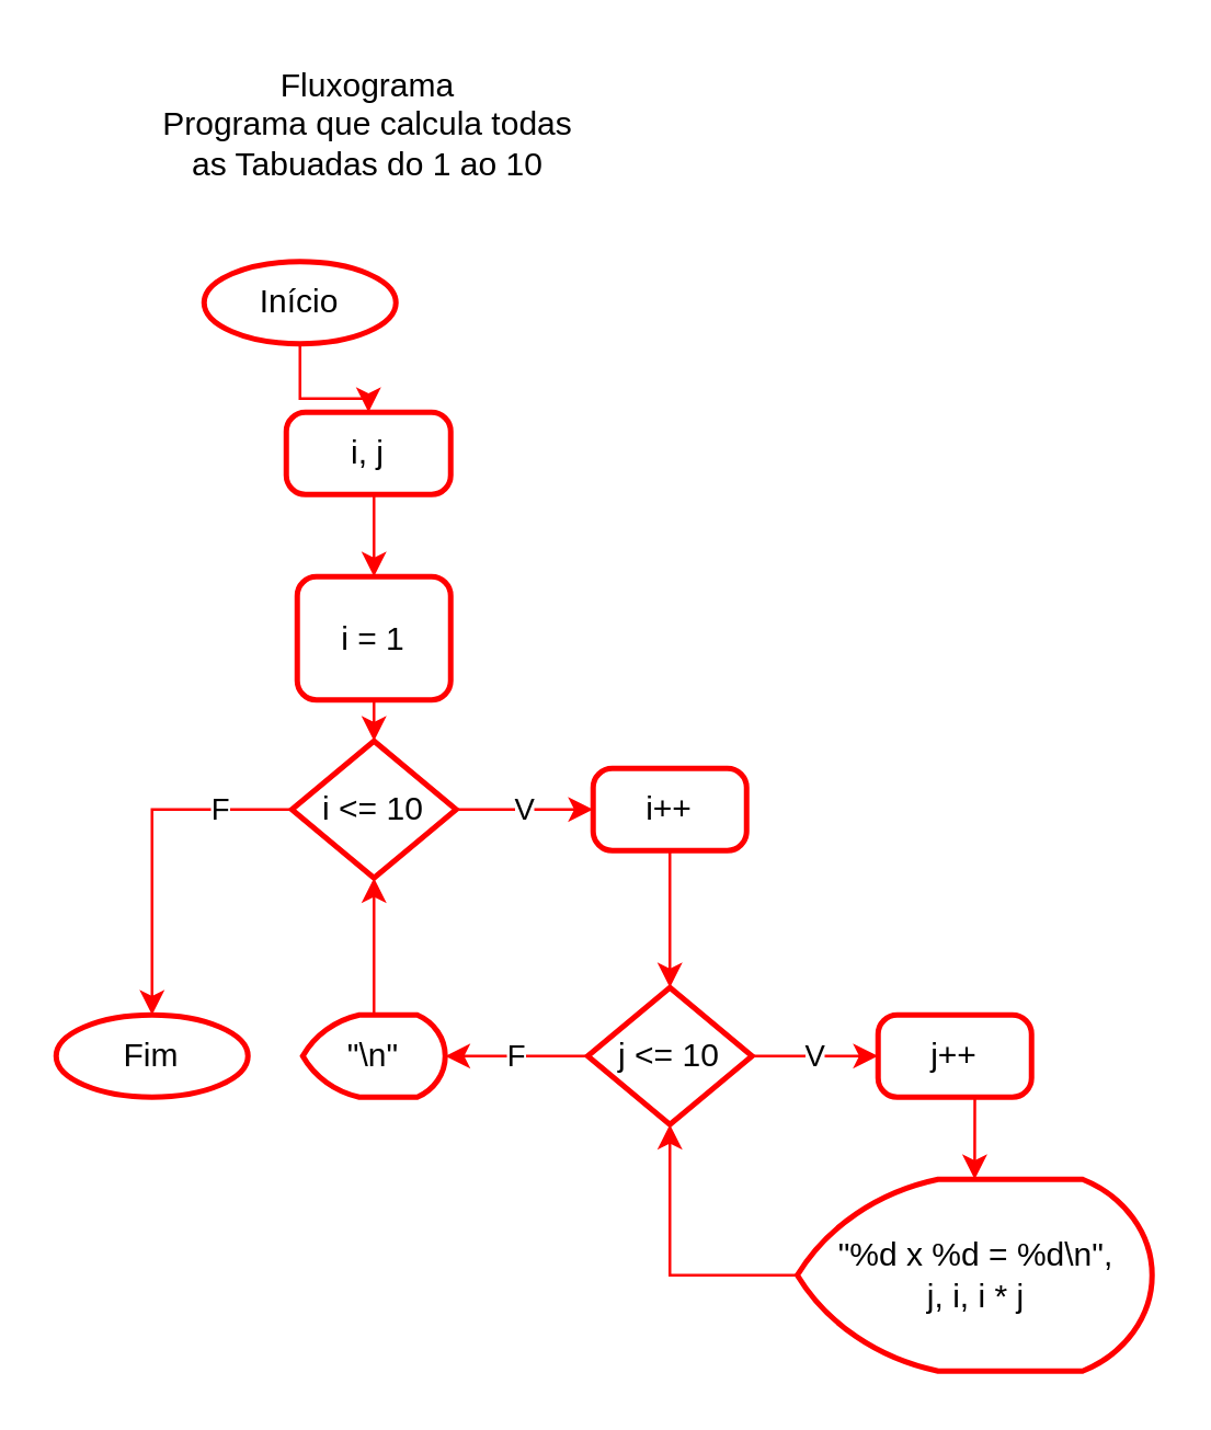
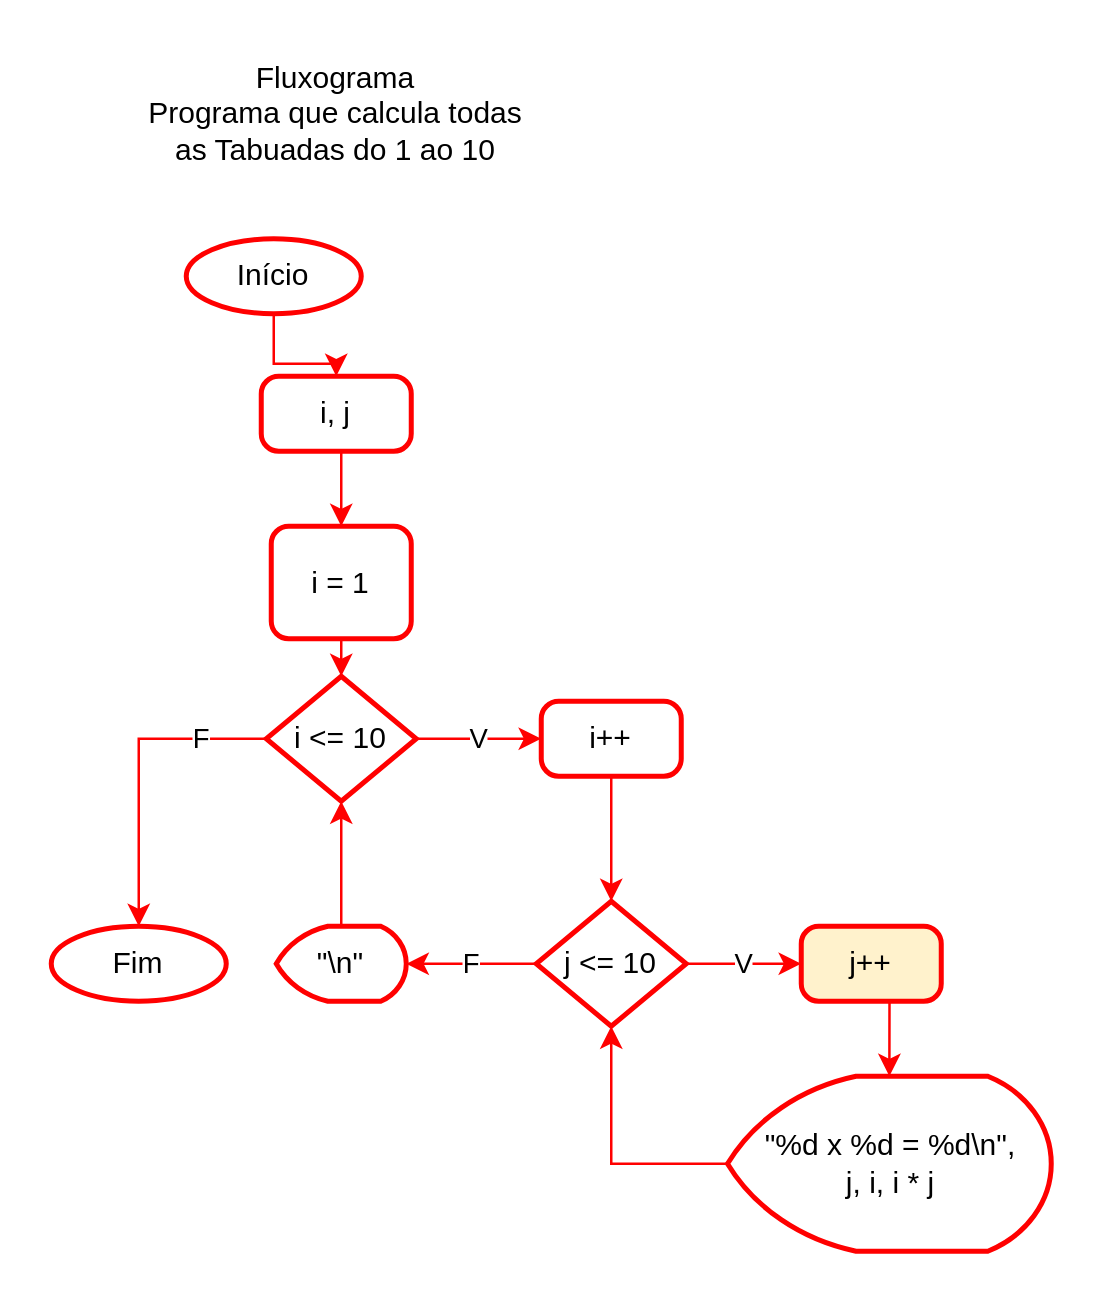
  <mxCell id="0" />
  <mxCell id="1" parent="0" />
  <mxCell id="2" value="Fluxograma&lt;div&gt;Programa que calcula todas as Tabuadas do 1 ao 10&lt;/div&gt;" style="text;html=1;align=center;verticalAlign=middle;whiteSpace=wrap;rounded=0;" vertex="1" parent="1"><mxGeometry x="54" y="20" width="160" height="50" as="geometry" /></mxCell>
  <mxCell id="3" style="edgeStyle=orthogonalEdgeStyle;rounded=0;orthogonalLoop=1;jettySize=auto;html=1;exitX=0.5;exitY=1;exitDx=0;exitDy=0;exitPerimeter=0;strokeColor=#FF0000;" edge="1" parent="1" source="4" target="7"><mxGeometry relative="1" as="geometry" /></mxCell>
  <mxCell id="4" value="Início" style="strokeWidth=2;html=1;shape=mxgraph.flowchart.start_1;whiteSpace=wrap;strokeColor=#FF0000;" vertex="1" parent="1"><mxGeometry x="74" y="95" width="70" height="30" as="geometry" /></mxCell>
  <mxCell id="5" value="Fim" style="strokeWidth=2;html=1;shape=mxgraph.flowchart.start_1;whiteSpace=wrap;strokeColor=#FF0000;" vertex="1" parent="1"><mxGeometry x="20" y="370" width="70" height="30" as="geometry" /></mxCell>
  <mxCell id="6" style="edgeStyle=orthogonalEdgeStyle;rounded=0;orthogonalLoop=1;jettySize=auto;html=1;exitX=0.5;exitY=1;exitDx=0;exitDy=0;entryX=0.5;entryY=0;entryDx=0;entryDy=0;strokeColor=#FF0000;" edge="1" parent="1" source="7" target="11"><mxGeometry relative="1" as="geometry" /></mxCell>
  <mxCell id="7" value="i, j" style="rounded=1;whiteSpace=wrap;html=1;absoluteArcSize=1;arcSize=14;strokeWidth=2;strokeColor=#FF0000;" vertex="1" parent="1"><mxGeometry x="104" y="150" width="60" height="30" as="geometry" /></mxCell>
  <mxCell id="8" value="V" style="edgeStyle=orthogonalEdgeStyle;rounded=0;orthogonalLoop=1;jettySize=auto;html=1;exitX=1;exitY=0.5;exitDx=0;exitDy=0;exitPerimeter=0;entryX=0;entryY=0.5;entryDx=0;entryDy=0;strokeColor=#FF0000;" edge="1" parent="1" source="10" target="14"><mxGeometry relative="1" as="geometry" /></mxCell>
  <mxCell id="9" value="F" style="edgeStyle=orthogonalEdgeStyle;rounded=0;orthogonalLoop=1;jettySize=auto;html=1;exitX=0;exitY=0.5;exitDx=0;exitDy=0;exitPerimeter=0;entryX=0.5;entryY=0;entryDx=0;entryDy=0;entryPerimeter=0;strokeColor=#FF0000;" edge="1" parent="1" source="10" target="5"><mxGeometry x="-0.591" relative="1" as="geometry"><mxPoint x="70" y="420" as="targetPoint" /><mxPoint as="offset" /></mxGeometry></mxCell>
  <mxCell id="10" value="i &amp;lt;= 10" style="strokeWidth=2;html=1;shape=mxgraph.flowchart.decision;whiteSpace=wrap;strokeColor=#FF0000;" vertex="1" parent="1"><mxGeometry x="106" y="270" width="60" height="50" as="geometry" /></mxCell>
  <mxCell id="11" value="&lt;div&gt;i = 1&lt;/div&gt;" style="rounded=1;whiteSpace=wrap;html=1;absoluteArcSize=1;arcSize=14;strokeWidth=2;strokeColor=#FF0000;" vertex="1" parent="1"><mxGeometry x="108" y="210" width="56" height="45" as="geometry" /></mxCell>
  <mxCell id="12" value="V" style="edgeStyle=orthogonalEdgeStyle;rounded=0;orthogonalLoop=1;jettySize=auto;html=1;exitX=1;exitY=0.5;exitDx=0;exitDy=0;exitPerimeter=0;entryX=0;entryY=0.5;entryDx=0;entryDy=0;strokeColor=#FF0000;" edge="1" parent="1" source="13" target="15"><mxGeometry relative="1" as="geometry" /></mxCell>
  <mxCell id="13" value="j &amp;lt;= 10" style="strokeWidth=2;html=1;shape=mxgraph.flowchart.decision;whiteSpace=wrap;strokeColor=#FF0000;" vertex="1" parent="1"><mxGeometry x="214" y="360" width="60" height="50" as="geometry" /></mxCell>
  <mxCell id="14" value="&lt;div&gt;i++&lt;/div&gt;" style="rounded=1;whiteSpace=wrap;html=1;absoluteArcSize=1;arcSize=14;strokeWidth=2;strokeColor=#FF0000;" vertex="1" parent="1"><mxGeometry x="216" y="280" width="56" height="30" as="geometry" /></mxCell>
- <mxCell id="15" value="&lt;div&gt;j++&lt;/div&gt;" style="rounded=1;whiteSpace=wrap;html=1;absoluteArcSize=1;arcSize=14;strokeWidth=2;strokeColor=#FF0000;" vertex="1" parent="1"><mxGeometry x="320" y="370" width="56" height="30" as="geometry" /></mxCell>
+ <mxCell id="15" value="&lt;div&gt;j++&lt;/div&gt;" style="rounded=1;whiteSpace=wrap;html=1;absoluteArcSize=1;arcSize=14;strokeWidth=2;strokeColor=#FF0000;fillColor=#fff2cc;" vertex="1" parent="1"><mxGeometry x="320" y="370" width="56" height="30" as="geometry" /></mxCell>
  <mxCell id="16" value="&quot;%d x %d = %d\n&quot;,&lt;div&gt;j, i, i * j&lt;/div&gt;" style="strokeWidth=2;html=1;shape=mxgraph.flowchart.display;whiteSpace=wrap;strokeColor=#FF0000;" vertex="1" parent="1"><mxGeometry x="290.5" y="430" width="129.5" height="70" as="geometry" /></mxCell>
  <mxCell id="17" value="&quot;\n&quot;" style="strokeWidth=2;html=1;shape=mxgraph.flowchart.display;whiteSpace=wrap;strokeColor=#FF0000;" vertex="1" parent="1"><mxGeometry x="110" y="370" width="52" height="30" as="geometry" /></mxCell>
  <mxCell id="18" style="edgeStyle=orthogonalEdgeStyle;rounded=0;orthogonalLoop=1;jettySize=auto;html=1;exitX=0.5;exitY=1;exitDx=0;exitDy=0;entryX=0.5;entryY=0;entryDx=0;entryDy=0;entryPerimeter=0;strokeColor=#FF0000;" edge="1" parent="1" source="11" target="10"><mxGeometry relative="1" as="geometry" /></mxCell>
  <mxCell id="19" style="edgeStyle=orthogonalEdgeStyle;rounded=0;orthogonalLoop=1;jettySize=auto;html=1;exitX=0.5;exitY=1;exitDx=0;exitDy=0;entryX=0.5;entryY=0;entryDx=0;entryDy=0;entryPerimeter=0;strokeColor=#FF0000;" edge="1" parent="1" source="14" target="13"><mxGeometry relative="1" as="geometry" /></mxCell>
  <mxCell id="20" style="edgeStyle=orthogonalEdgeStyle;rounded=0;orthogonalLoop=1;jettySize=auto;html=1;exitX=0.5;exitY=1;exitDx=0;exitDy=0;entryX=0.5;entryY=0;entryDx=0;entryDy=0;entryPerimeter=0;strokeColor=#FF0000;" edge="1" parent="1" source="15" target="16"><mxGeometry relative="1" as="geometry" /></mxCell>
  <mxCell id="21" style="edgeStyle=orthogonalEdgeStyle;rounded=0;orthogonalLoop=1;jettySize=auto;html=1;exitX=0;exitY=0.5;exitDx=0;exitDy=0;exitPerimeter=0;entryX=0.5;entryY=1;entryDx=0;entryDy=0;entryPerimeter=0;strokeColor=#FF0000;" edge="1" parent="1" source="16" target="13"><mxGeometry relative="1" as="geometry" /></mxCell>
  <mxCell id="22" value="F" style="edgeStyle=orthogonalEdgeStyle;rounded=0;orthogonalLoop=1;jettySize=auto;html=1;exitX=0;exitY=0.5;exitDx=0;exitDy=0;exitPerimeter=0;entryX=1;entryY=0.5;entryDx=0;entryDy=0;entryPerimeter=0;strokeColor=#FF0000;" edge="1" parent="1" source="13" target="17"><mxGeometry relative="1" as="geometry" /></mxCell>
  <mxCell id="23" style="edgeStyle=orthogonalEdgeStyle;rounded=0;orthogonalLoop=1;jettySize=auto;html=1;exitX=0.5;exitY=0;exitDx=0;exitDy=0;exitPerimeter=0;entryX=0.5;entryY=1;entryDx=0;entryDy=0;entryPerimeter=0;strokeColor=#FF0000;" edge="1" parent="1" source="17" target="10"><mxGeometry relative="1" as="geometry" /></mxCell>
